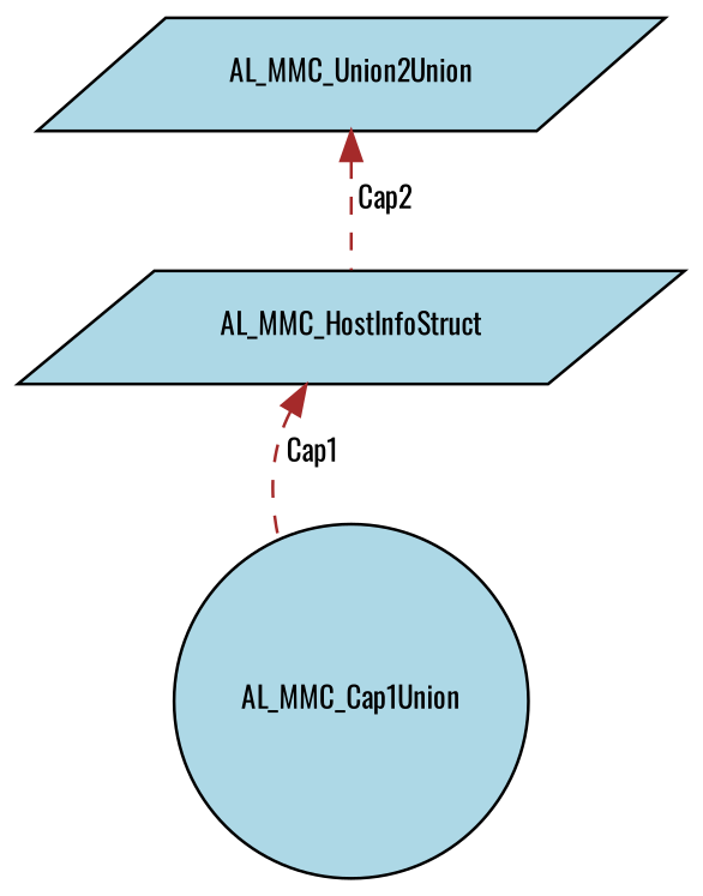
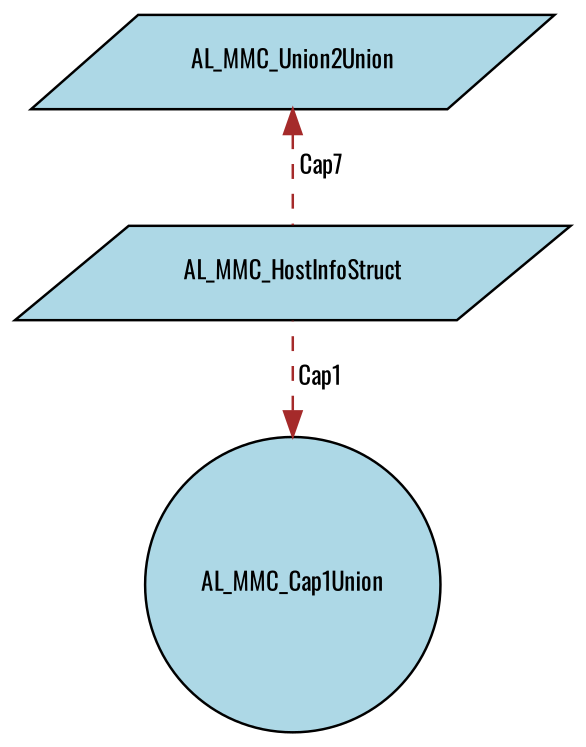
  digraph {
    fontname=Oswald
    node [color=black fillcolor=lightblue fontname=Oswald fontsize=10 shape=parallelogram style=filled]
    edge [color=brown dir=back fontname=Oswald fontsize=10 labelfontname=Helvetica labelfontsize=10 style=dashed]
    n1 [fontcolor=black height=0.2 label=AL_MMC_HostInfoStruct width=0.4]
    n2 [height=0.2 label=AL_MMC_Cap1Union shape=circle width=0.4]
    n3 [height=0.2 label=AL_MMC_Union2Union width=0.4]
-   n1 -> n2 [label=" Cap1"]
-   n3 -> n1 [label=" Cap2"]
+   n2 -> n1 [label=" Cap1"]
+   n3 -> n1 [label=" Cap7"]
  }
